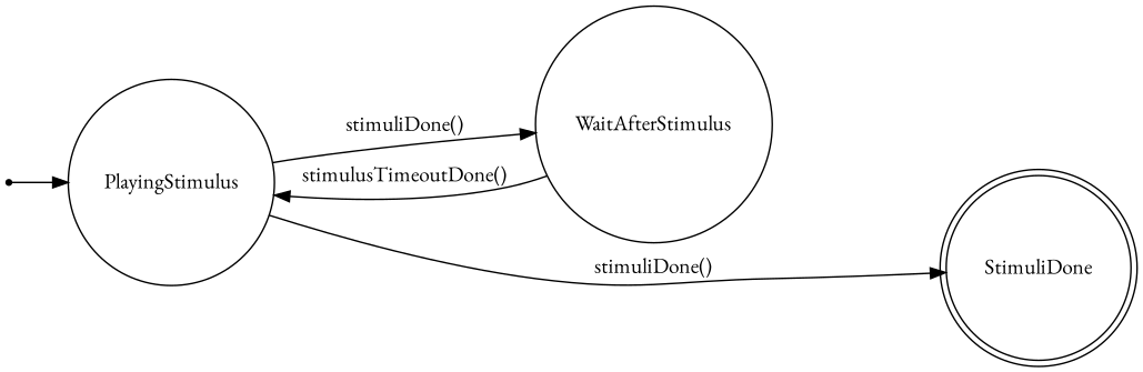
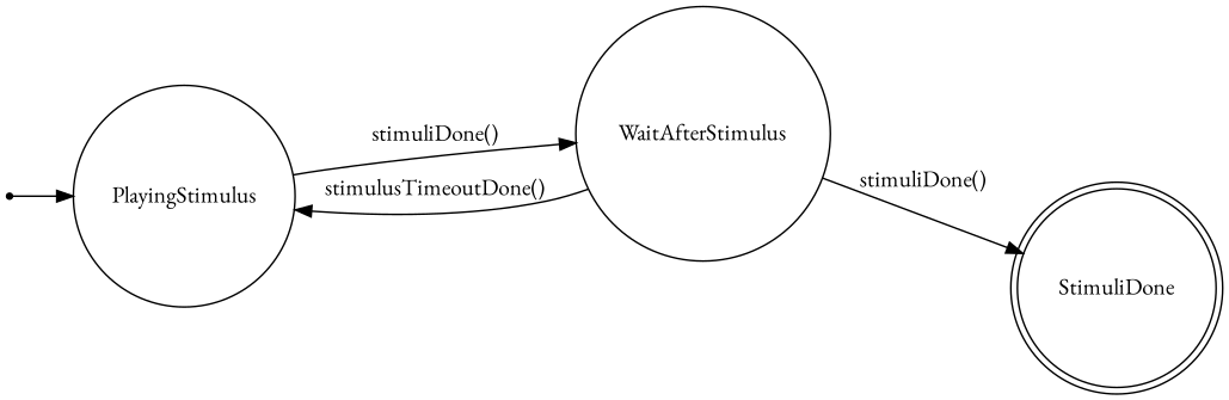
  digraph {
    fontname="EB Garamond"
    rankdir=LR
    node [fontname="EB Garamond" shape=circle]
    edge [fontname="EB Garamond"]
    __init__ [shape=point]
    n2 [label=PlayingStimulus]
    n3 [label=WaitAfterStimulus]
    n4 [label=StimuliDone shape=doublecircle]
    __init__ -> n2
    n2 -> n3 [label="stimuliDone()"]
-   n2 -> n4 [label="stimuliDone()"]
+   n3 -> n4 [label="stimuliDone()"]
    n3 -> n2 [label="stimulusTimeoutDone()"]
  }
